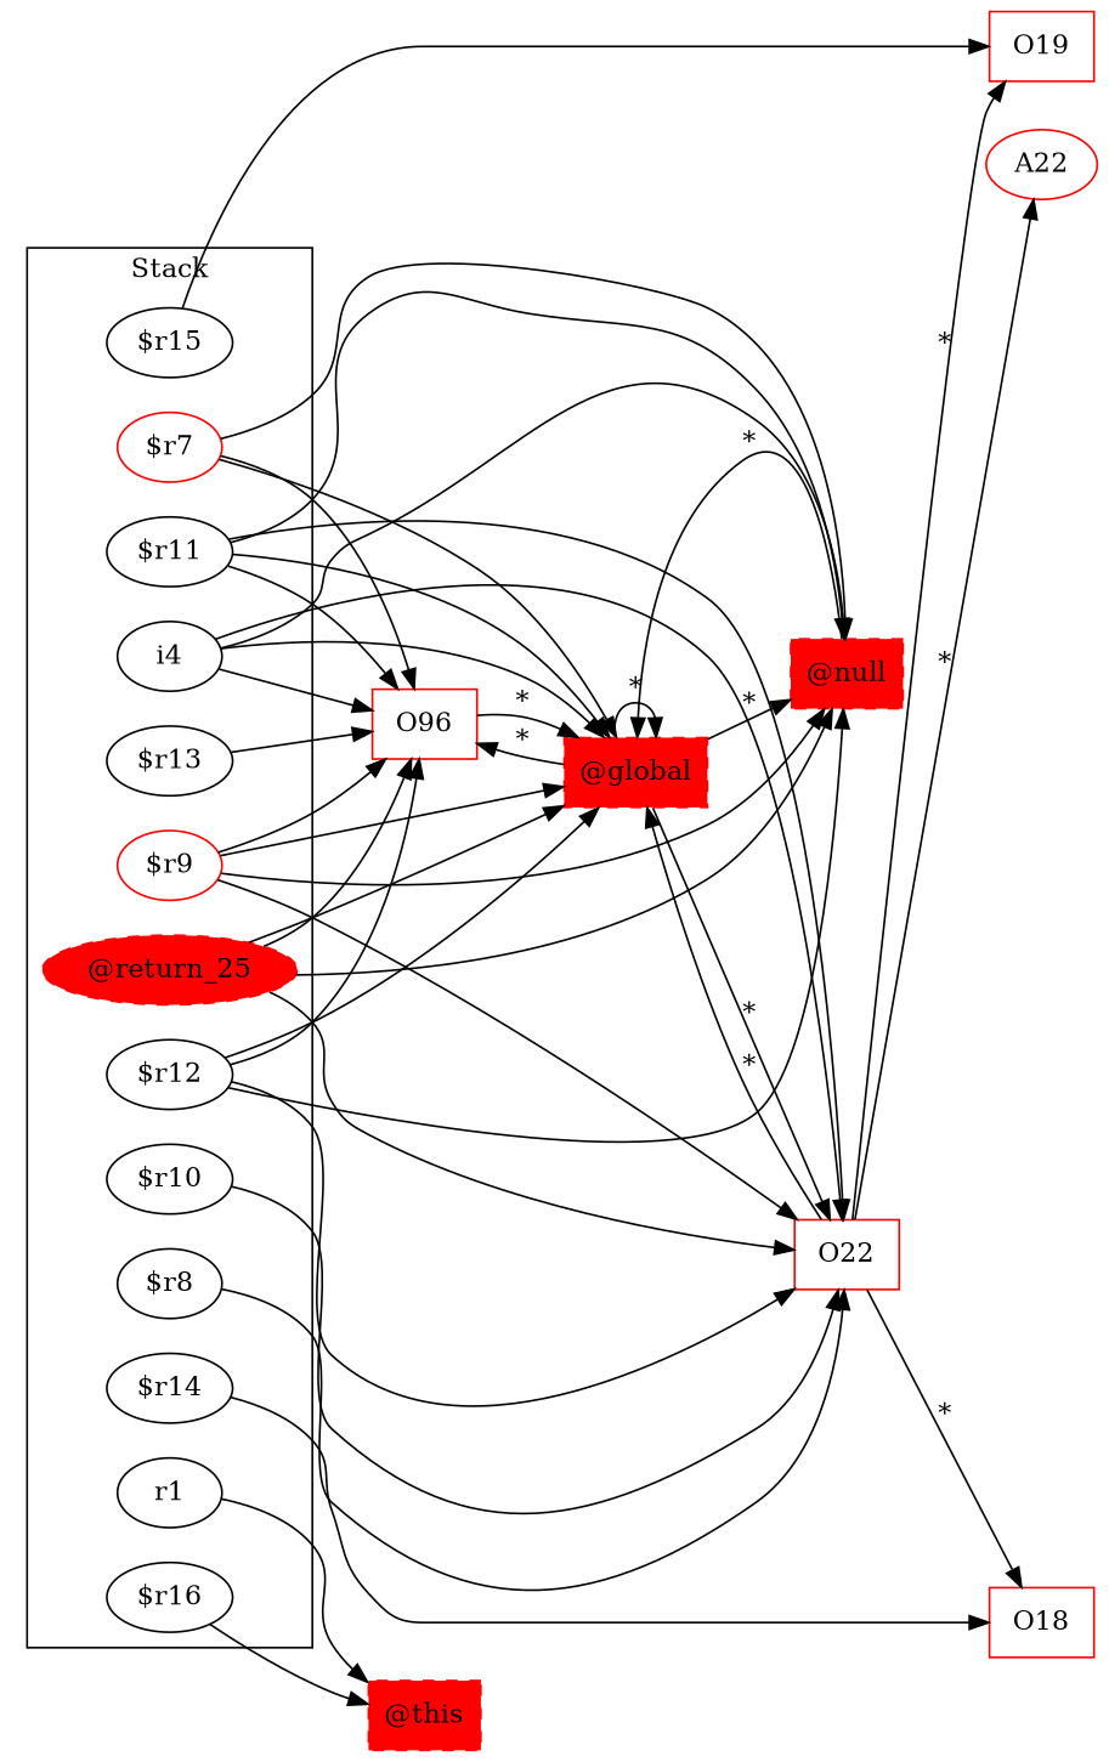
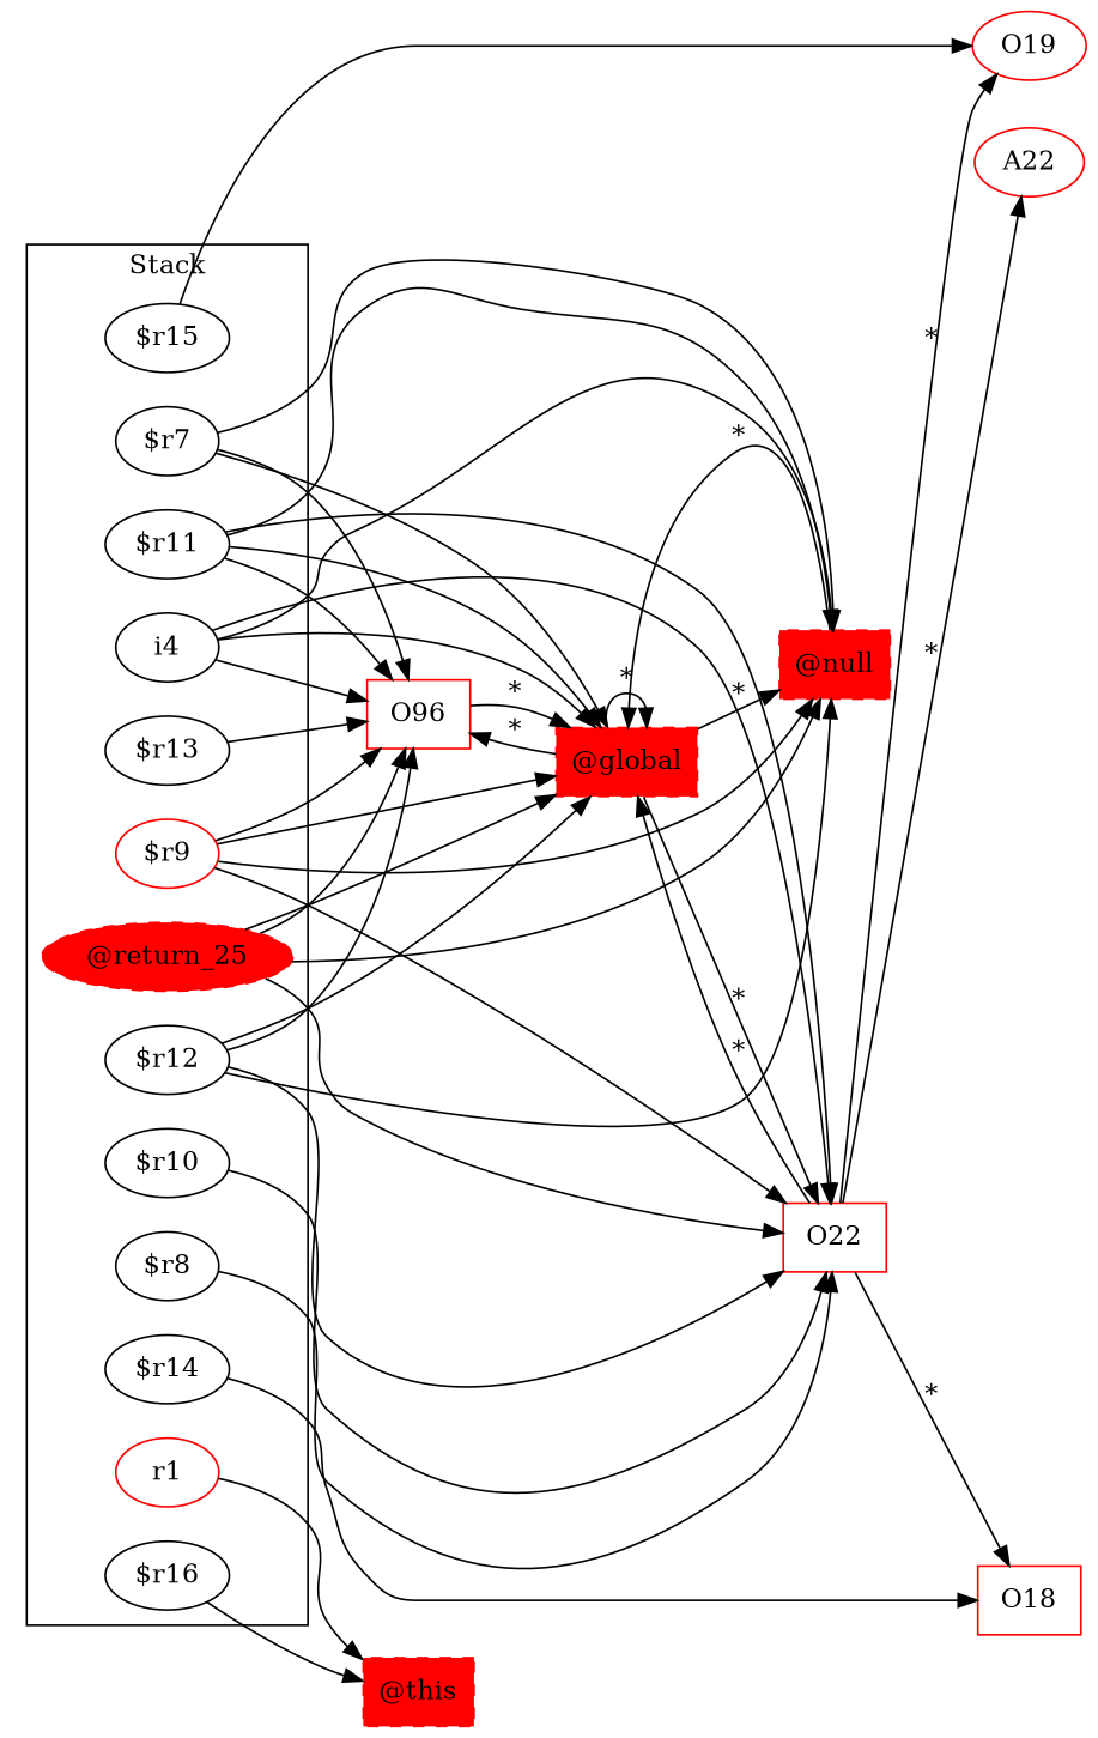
  digraph {
    rankDir=LR
    rankdir=LR
    "$r13"
    "$r12"
    "$r11"
    "$r10"
    "$r9" [color=red]
    n6 [label=i4]
-   "$r7" [color=red]
+   "$r7"
    "$r8"
-   r1
+   r1 [color=red]
    "@return_25" [color=red style="filled,dashed"]
    "$r16"
    "$r15"
    "$r14"
    n14 [color=red label=O96 shape=box]
    "@null" [color=red shape=box style="filled,dashed"]
    "@global" [color=red shape=box style="filled,dashed"]
    O22 [color=red shape=box]
    "@this" [color=red shape=box style="filled,dashed"]
-   O19 [color=red shape=box]
+   O19 [color=red shape=ellipse]
    O18 [color=red shape=box]
    A22 [color=red]
    subgraph cluster_1 {
      label=Stack
      "$r13"
      "$r12"
      "$r11"
      "$r10"
      "$r9"
      n6
      "$r7"
      "$r8"
      r1
      "@return_25"
      "$r16"
      "$r15"
      "$r14"
    }
    "$r13" -> n14
    "$r12" -> n14
    "$r12" -> "@null"
    "$r12" -> "@global"
    "$r12" -> O22
    "$r11" -> n14
    "$r11" -> "@null"
    "$r11" -> "@global"
    "$r11" -> O22
    "$r10" -> O22
    "$r9" -> n14
    "$r9" -> "@null"
    "$r9" -> "@global"
    "$r9" -> O22
    n6 -> n14
    n6 -> "@null"
    n6 -> "@global"
    n6 -> O22
    "$r7" -> n14
    "$r7" -> "@null"
    "$r7" -> "@global"
    "$r8" -> O22
    r1 -> "@this"
    "@return_25" -> n14
    "@return_25" -> "@null"
    "@return_25" -> "@global"
    "@return_25" -> O22
    "$r16" -> "@this"
    "$r15" -> O19
    "$r14" -> O18
    n14 -> "@global" [label="*" weight=0.2]
    "@null" -> "@global" [label="*" weight=0.2]
    "@global" -> n14 [label="*" weight=0.2]
    "@global" -> "@null" [label="*" weight=0.2]
    "@global" -> "@global" [label="*" weight=0.2]
    "@global" -> O22 [label="*" weight=0.2]
    O22 -> "@global" [label="*" weight=0.2]
    O22 -> O19 [label="*" weight=0.2]
    O22 -> O18 [label="*" weight=0.2]
    O22 -> A22 [label="*" weight=0.2]
  }
